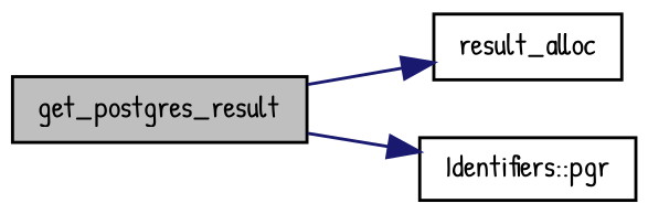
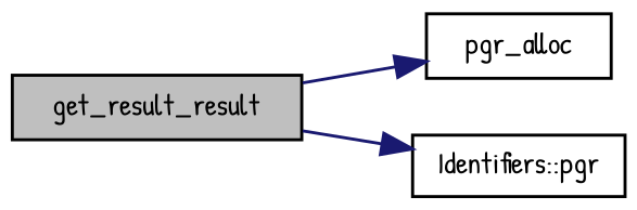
  digraph {
    fontname="Patrick Hand"
    rankdir=LR
    node [color=black fillcolor=white fontname="Patrick Hand" fontsize=10 shape=record style=filled]
    edge [color=midnightblue fontname="Patrick Hand" fontsize=10 labelfontname=Helvetica labelfontsize=10 style=solid]
-   n1 [fillcolor=grey75 fontcolor=black height=0.2 label=get_postgres_result width=0.4]
-   n2 [height=0.2 label=result_alloc width=0.4]
+   n1 [fillcolor=grey75 fontcolor=black height=0.2 label=get_result_result width=0.4]
+   n2 [height=0.2 label=pgr_alloc width=0.4]
    n3 [height=0.2 label="Identifiers::pgr" width=0.4]
    n1 -> n2
    n1 -> n3
  }
